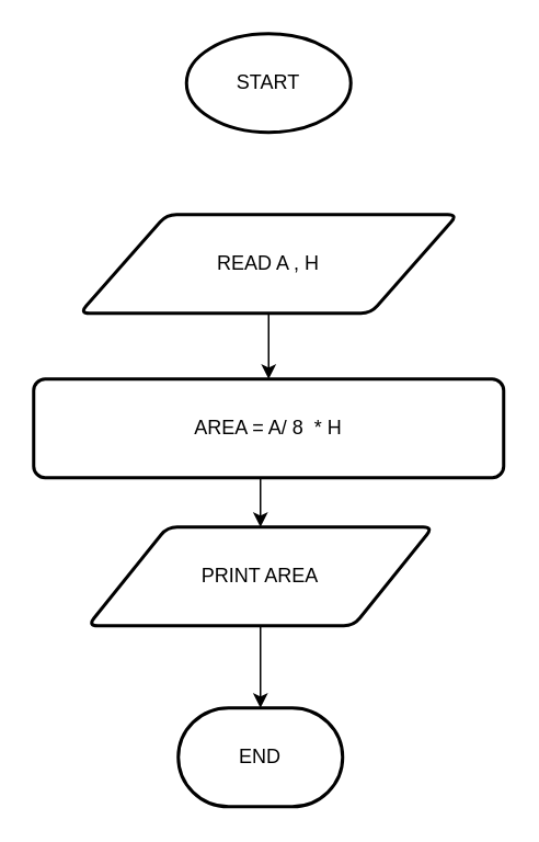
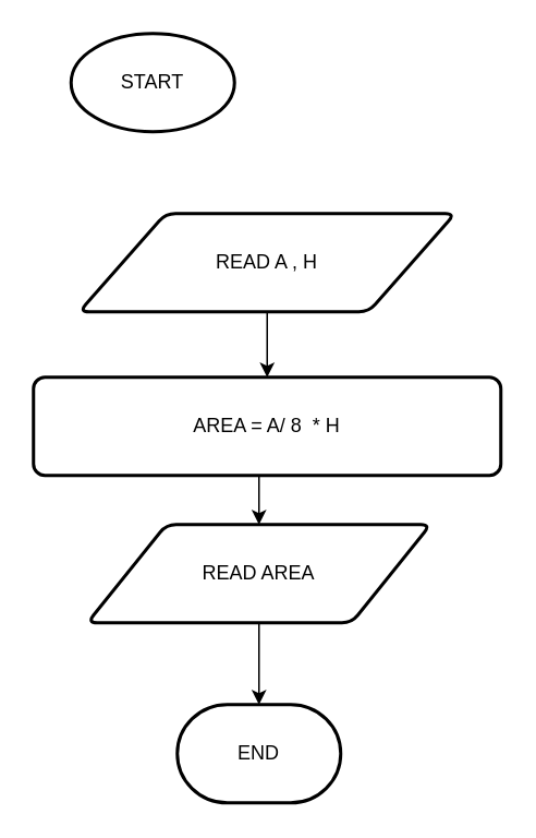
  <mxCell id="0" />
  <mxCell id="1" parent="0" />
- <mxCell id="2" value="START" style="strokeWidth=2;html=1;shape=mxgraph.flowchart.start_1;whiteSpace=wrap;" vertex="1" parent="1"><mxGeometry x="113" y="20" width="100" height="60" as="geometry" /></mxCell>
+ <mxCell id="2" value="START" style="strokeWidth=2;html=1;shape=mxgraph.flowchart.start_1;whiteSpace=wrap;" vertex="1" parent="1"><mxGeometry x="43" y="20" width="100" height="60" as="geometry" /></mxCell>
  <mxCell id="3" style="edgeStyle=orthogonalEdgeStyle;rounded=0;orthogonalLoop=1;jettySize=auto;html=1;exitX=0.5;exitY=1;exitDx=0;exitDy=0;entryX=0.5;entryY=0;entryDx=0;entryDy=0;" edge="1" parent="1" source="4" target="6"><mxGeometry relative="1" as="geometry" /></mxCell>
  <mxCell id="4" value="READ A , H" style="shape=parallelogram;html=1;strokeWidth=2;perimeter=parallelogramPerimeter;whiteSpace=wrap;rounded=1;arcSize=12;size=0.23;" vertex="1" parent="1"><mxGeometry x="48" y="130" width="230" height="60" as="geometry" /></mxCell>
  <mxCell id="5" style="edgeStyle=orthogonalEdgeStyle;rounded=0;orthogonalLoop=1;jettySize=auto;html=1;exitX=0.5;exitY=1;exitDx=0;exitDy=0;entryX=0.5;entryY=0;entryDx=0;entryDy=0;" edge="1" parent="1" source="6" target="7"><mxGeometry relative="1" as="geometry" /></mxCell>
  <mxCell id="6" value="AREA = A/ 8&amp;nbsp; * H" style="rounded=1;whiteSpace=wrap;html=1;absoluteArcSize=1;arcSize=14;strokeWidth=2;" vertex="1" parent="1"><mxGeometry x="20" y="230" width="286" height="60" as="geometry" /></mxCell>
- <mxCell id="7" value="PRINT AREA" style="shape=parallelogram;html=1;strokeWidth=2;perimeter=parallelogramPerimeter;whiteSpace=wrap;rounded=1;arcSize=12;size=0.23;" vertex="1" parent="1"><mxGeometry x="53" y="320" width="210" height="60" as="geometry" /></mxCell>
+ <mxCell id="7" value="READ AREA" style="shape=parallelogram;html=1;strokeWidth=2;perimeter=parallelogramPerimeter;whiteSpace=wrap;rounded=1;arcSize=12;size=0.23;" vertex="1" parent="1"><mxGeometry x="53" y="320" width="210" height="60" as="geometry" /></mxCell>
  <mxCell id="8" value="END" style="strokeWidth=2;html=1;shape=mxgraph.flowchart.terminator;whiteSpace=wrap;" vertex="1" parent="1"><mxGeometry x="108" y="430" width="100" height="60" as="geometry" /></mxCell>
  <mxCell id="9" style="edgeStyle=orthogonalEdgeStyle;rounded=0;orthogonalLoop=1;jettySize=auto;html=1;exitX=0.5;exitY=1;exitDx=0;exitDy=0;entryX=0.5;entryY=0;entryDx=0;entryDy=0;entryPerimeter=0;" edge="1" parent="1" source="7" target="8"><mxGeometry relative="1" as="geometry" /></mxCell>
